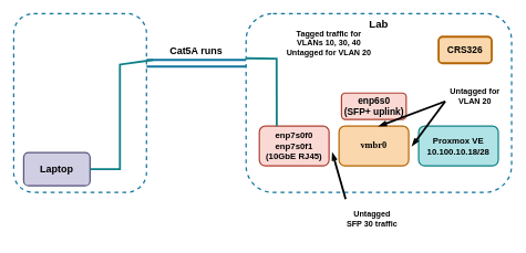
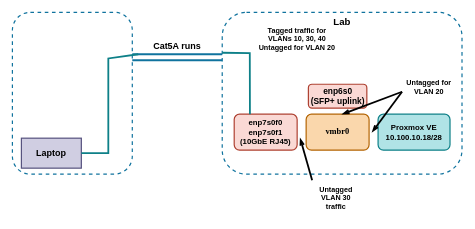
  <mxCell id="0" />
  <mxCell id="1" parent="0" />
  <mxCell id="2" value="" style="rounded=1;whiteSpace=wrap;html=1;fillColor=none;strokeColor=#10739e;dashed=1;strokeWidth=2;" vertex="1" parent="1"><mxGeometry x="370" y="20" width="400" height="270" as="geometry" /></mxCell>
  <mxCell id="3" value="" style="rounded=1;whiteSpace=wrap;html=1;fillColor=none;dashed=1;strokeColor=#10739e;strokeWidth=2;" vertex="1" parent="1"><mxGeometry x="20" y="20" width="200" height="270" as="geometry" /></mxCell>
- <mxCell id="4" value="&lt;b&gt;&lt;font style=&quot;font-size: 15px;&quot;&gt;Laptop&lt;/font&gt;&lt;/b&gt;" style="rounded=1;whiteSpace=wrap;html=1;fillColor=#d0cee2;strokeColor=#56517e;strokeWidth=2;" vertex="1" parent="1"><mxGeometry x="35" y="230" width="100" height="50" as="geometry" /></mxCell>
+ <mxCell id="4" value="&lt;b&gt;&lt;font style=&quot;font-size: 15px;&quot;&gt;Laptop&lt;/font&gt;&lt;/b&gt;" style="whiteSpace=wrap;html=1;fillColor=#d0cee2;strokeColor=#56517e;strokeWidth=2;rounded=0;" vertex="1" parent="1"><mxGeometry x="35" y="230" width="100" height="50" as="geometry" /></mxCell>
  <mxCell id="5" value="" style="endArrow=none;html=1;rounded=0;fillColor=#b1ddf0;strokeColor=#10739e;strokeWidth=3;" edge="1" parent="1"><mxGeometry width="50" height="50" relative="1" as="geometry"><mxPoint x="220" y="90" as="sourcePoint" /><mxPoint x="370" y="90" as="targetPoint" /></mxGeometry></mxCell>
  <mxCell id="6" value="" style="endArrow=none;html=1;rounded=0;fillColor=#b1ddf0;strokeColor=#10739e;strokeWidth=3;" edge="1" parent="1"><mxGeometry width="50" height="50" relative="1" as="geometry"><mxPoint x="220" y="100" as="sourcePoint" /><mxPoint x="370" y="100" as="targetPoint" /></mxGeometry></mxCell>
  <mxCell id="7" value="&lt;b&gt;&lt;font style=&quot;font-size: 15px;&quot;&gt;Cat5A runs&lt;/font&gt;&lt;/b&gt;" style="text;html=1;align=center;verticalAlign=middle;whiteSpace=wrap;rounded=0;" vertex="1" parent="1"><mxGeometry x="240" y="60" width="110" height="30" as="geometry" /></mxCell>
  <mxCell id="8" value="" style="endArrow=none;html=1;rounded=0;exitX=1;exitY=0.5;exitDx=0;exitDy=0;fillColor=#b0e3e6;strokeColor=#0e8088;strokeWidth=3;" edge="1" parent="1" source="4"><mxGeometry width="50" height="50" relative="1" as="geometry"><mxPoint x="330" y="380" as="sourcePoint" /><mxPoint x="230" y="90" as="targetPoint" /><Array as="points"><mxPoint x="180" y="255" /><mxPoint x="180" y="97" /></Array></mxGeometry></mxCell>
  <mxCell id="9" value="&lt;font style=&quot;font-size: 14px;&quot; face=&quot;Lucida Console&quot;&gt;&lt;b&gt;vmbr0&lt;/b&gt;&lt;/font&gt;" style="rounded=1;whiteSpace=wrap;html=1;fillColor=#fad7ac;strokeColor=#b46504;strokeWidth=2;" vertex="1" parent="1"><mxGeometry x="510" y="190" width="105" height="60" as="geometry" /></mxCell>
  <mxCell id="10" value="&lt;div&gt;&lt;font style=&quot;font-size: 14px;&quot;&gt;&lt;b&gt;enp6s0&lt;/b&gt;&lt;/font&gt;&lt;/div&gt;&lt;div&gt;&lt;font style=&quot;font-size: 14px;&quot;&gt;&lt;b&gt;(SFP+ uplink)&lt;/b&gt;&lt;/font&gt;&lt;/div&gt;" style="rounded=1;whiteSpace=wrap;html=1;fillColor=#fad9d5;strokeColor=#ae4132;strokeWidth=2;" vertex="1" parent="1"><mxGeometry x="513.75" y="140" width="97.5" height="40" as="geometry" /></mxCell>
  <mxCell id="11" value="&lt;div&gt;&lt;font style=&quot;font-size: 13px;&quot;&gt;&lt;b&gt;enp7s0f0&lt;/b&gt;&lt;/font&gt;&lt;/div&gt;&lt;div&gt;&lt;font style=&quot;font-size: 13px;&quot;&gt;&lt;b&gt;enp7s0f1&lt;/b&gt;&lt;/font&gt;&lt;/div&gt;&lt;div&gt;&lt;font style=&quot;font-size: 13px;&quot;&gt;&lt;b&gt;(10GbE RJ45)&lt;/b&gt;&lt;/font&gt;&lt;/div&gt;" style="rounded=1;whiteSpace=wrap;html=1;fillColor=#fad9d5;strokeColor=#ae4132;strokeWidth=2;" vertex="1" parent="1"><mxGeometry x="390" y="190" width="105" height="60" as="geometry" /></mxCell>
  <mxCell id="12" value="&lt;b&gt;&lt;font style=&quot;font-size: 16px;&quot;&gt;Lab&lt;/font&gt;&lt;/b&gt;" style="text;html=1;align=center;verticalAlign=middle;whiteSpace=wrap;rounded=0;" vertex="1" parent="1"><mxGeometry x="540" y="20" width="60" height="30" as="geometry" /></mxCell>
  <mxCell id="13" value="&lt;div&gt;&lt;font style=&quot;font-size: 13px;&quot;&gt;&lt;b&gt;Proxmox VE&lt;/b&gt;&lt;/font&gt;&lt;/div&gt;&lt;div&gt;&lt;font style=&quot;font-size: 13px;&quot;&gt;&lt;b&gt;10.100.10.18/28&lt;/b&gt;&lt;/font&gt;&lt;/div&gt;" style="rounded=1;whiteSpace=wrap;html=1;fillColor=#b0e3e6;strokeColor=#0e8088;strokeWidth=2;" vertex="1" parent="1"><mxGeometry x="630" y="190" width="120" height="60" as="geometry" /></mxCell>
  <mxCell id="14" value="" style="endArrow=none;html=1;rounded=0;entryX=0.25;entryY=0;entryDx=0;entryDy=0;exitX=0;exitY=0.25;exitDx=0;exitDy=0;fillColor=#b0e3e6;strokeColor=#0e8088;strokeWidth=3;" edge="1" parent="1" source="2" target="11"><mxGeometry width="50" height="50" relative="1" as="geometry"><mxPoint x="420" y="380" as="sourcePoint" /><mxPoint x="470" y="330" as="targetPoint" /><Array as="points"><mxPoint x="416" y="88" /></Array></mxGeometry></mxCell>
- <mxCell id="15" value="&lt;b&gt;Untagged SFP 30 traffic&lt;/b&gt;" style="text;html=1;align=center;verticalAlign=middle;whiteSpace=wrap;rounded=0;" vertex="1" parent="1"><mxGeometry x="520" y="300" width="80" height="60" as="geometry" /></mxCell>
- <mxCell id="16" value="&lt;b&gt;&lt;font style=&quot;font-size: 14px;&quot;&gt;CRS326&lt;/font&gt;&lt;/b&gt;" style="rounded=1;whiteSpace=wrap;html=1;fillColor=#fad7ac;strokeColor=#b46504;strokeWidth=3;" vertex="1" parent="1"><mxGeometry x="660" y="55" width="80" height="40" as="geometry" /></mxCell>
+ <mxCell id="15" value="&lt;b&gt;Untagged VLAN 30 traffic&lt;/b&gt;" style="text;html=1;align=center;verticalAlign=middle;whiteSpace=wrap;rounded=0;" vertex="1" parent="1"><mxGeometry x="520" y="300" width="80" height="60" as="geometry" /></mxCell>
  <mxCell id="17" value="&lt;div&gt;&lt;b&gt;Tagged traffic for VLANs 10, 30, 40&lt;/b&gt;&lt;/div&gt;&lt;div&gt;&lt;b&gt;Untagged for VLAN 20&lt;/b&gt;&lt;/div&gt;" style="text;html=1;align=center;verticalAlign=middle;whiteSpace=wrap;rounded=0;" vertex="1" parent="1"><mxGeometry x="430" y="35" width="130" height="60" as="geometry" /></mxCell>
  <mxCell id="18" value="" style="endArrow=openThin;html=1;rounded=0;exitX=0;exitY=0;exitDx=0;exitDy=0;strokeWidth=3;endFill=0;" edge="1" parent="1" source="15"><mxGeometry width="50" height="50" relative="1" as="geometry"><mxPoint x="420" y="380" as="sourcePoint" /><mxPoint x="500" y="230" as="targetPoint" /></mxGeometry></mxCell>
  <mxCell id="19" value="&lt;b&gt;Untagged for VLAN 20&lt;/b&gt;" style="text;html=1;align=center;verticalAlign=middle;whiteSpace=wrap;rounded=0;" vertex="1" parent="1"><mxGeometry x="670" y="130" width="90" height="30" as="geometry" /></mxCell>
  <mxCell id="20" value="" style="endArrow=openThin;html=1;rounded=0;exitX=0;exitY=0.75;exitDx=0;exitDy=0;strokeWidth=3;endFill=0;" edge="1" parent="1" source="19"><mxGeometry width="50" height="50" relative="1" as="geometry"><mxPoint x="650" y="150" as="sourcePoint" /><mxPoint x="570" y="190" as="targetPoint" /></mxGeometry></mxCell>
  <mxCell id="21" value="" style="endArrow=openThin;html=1;rounded=0;exitX=0;exitY=0.75;exitDx=0;exitDy=0;strokeWidth=3;endFill=0;" edge="1" parent="1" source="19"><mxGeometry width="50" height="50" relative="1" as="geometry"><mxPoint x="740" y="200" as="sourcePoint" /><mxPoint x="620" y="220" as="targetPoint" /></mxGeometry></mxCell>
